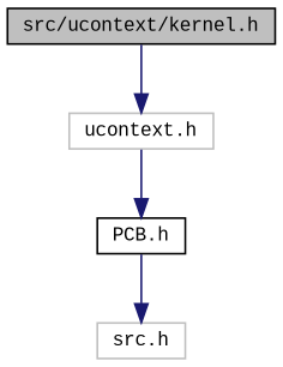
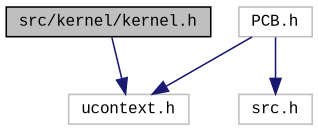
  digraph {
    fontname="Liberation Mono"
    node [color=black fillcolor=white fontname="Liberation Mono" fontsize=10 shape=record style=filled]
    edge [color=midnightblue fontname="Liberation Mono" fontsize=10 labelfontname=Helvetica labelfontsize=10 style=solid]
-   n1 [fillcolor=grey75 fontcolor=black height=0.2 label="src/ucontext/kernel.h" width=0.4]
+   n1 [fillcolor=grey75 fontcolor=black height=0.2 label="src/kernel/kernel.h" width=0.4]
    n2 [color=grey75 height=0.2 label="ucontext.h" width=0.4]
-   n3 [height=0.2 label="PCB.h" width=0.4]
+   n3 [color=grey75 height=0.2 label="PCB.h" width=0.4]
    n4 [color=grey75 height=0.2 label="src.h" width=0.4]
    n1 -> n2
-   n2 -> n3
+   n3 -> n2
    n3 -> n4
  }
